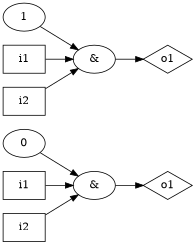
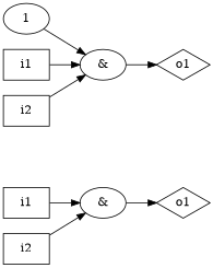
  digraph {
    rankdir=LR
    n1 [label="&"]
    n2 [label=o1 shape=diamond]
-   n3 [label=0]
    n4 [label=i1 shape=box]
    n5 [label=i2 shape=box]
    n6 [label="&"]
    n7 [label=o1 shape=diamond]
    n8 [label=1]
    n9 [label=i1 shape=box]
    n10 [label=i2 shape=box]
    n1 -> n2
-   n3 -> n1
    n4 -> n1
    n5 -> n1
    n6 -> n7
    n8 -> n6
    n9 -> n6
    n10 -> n6
  }
